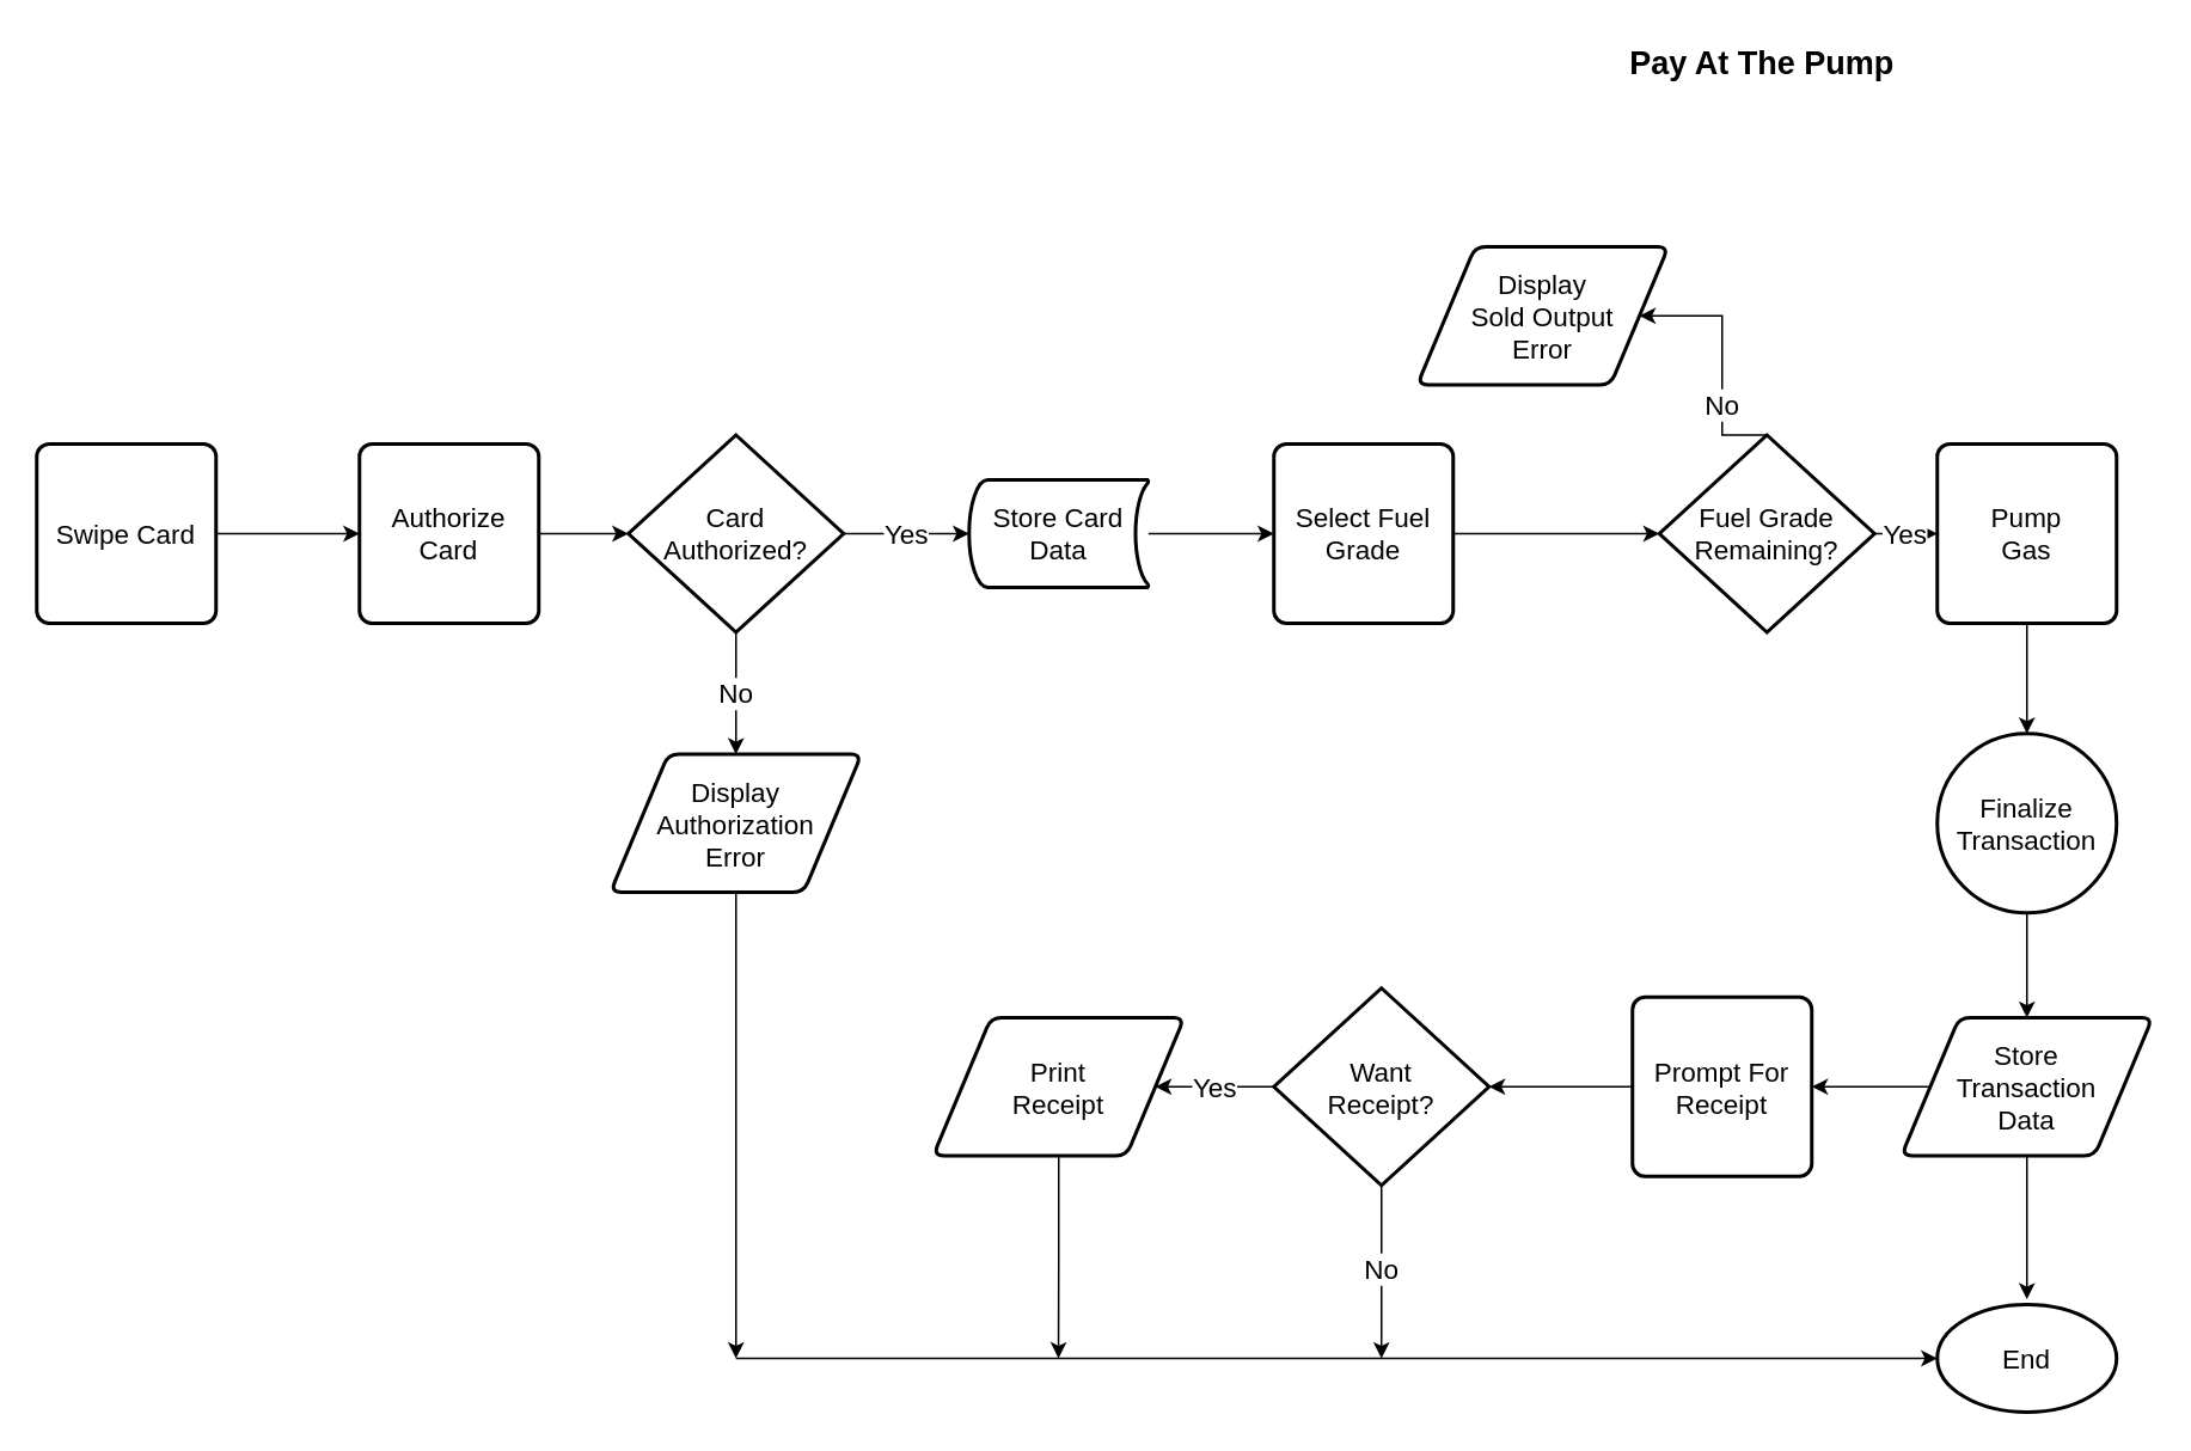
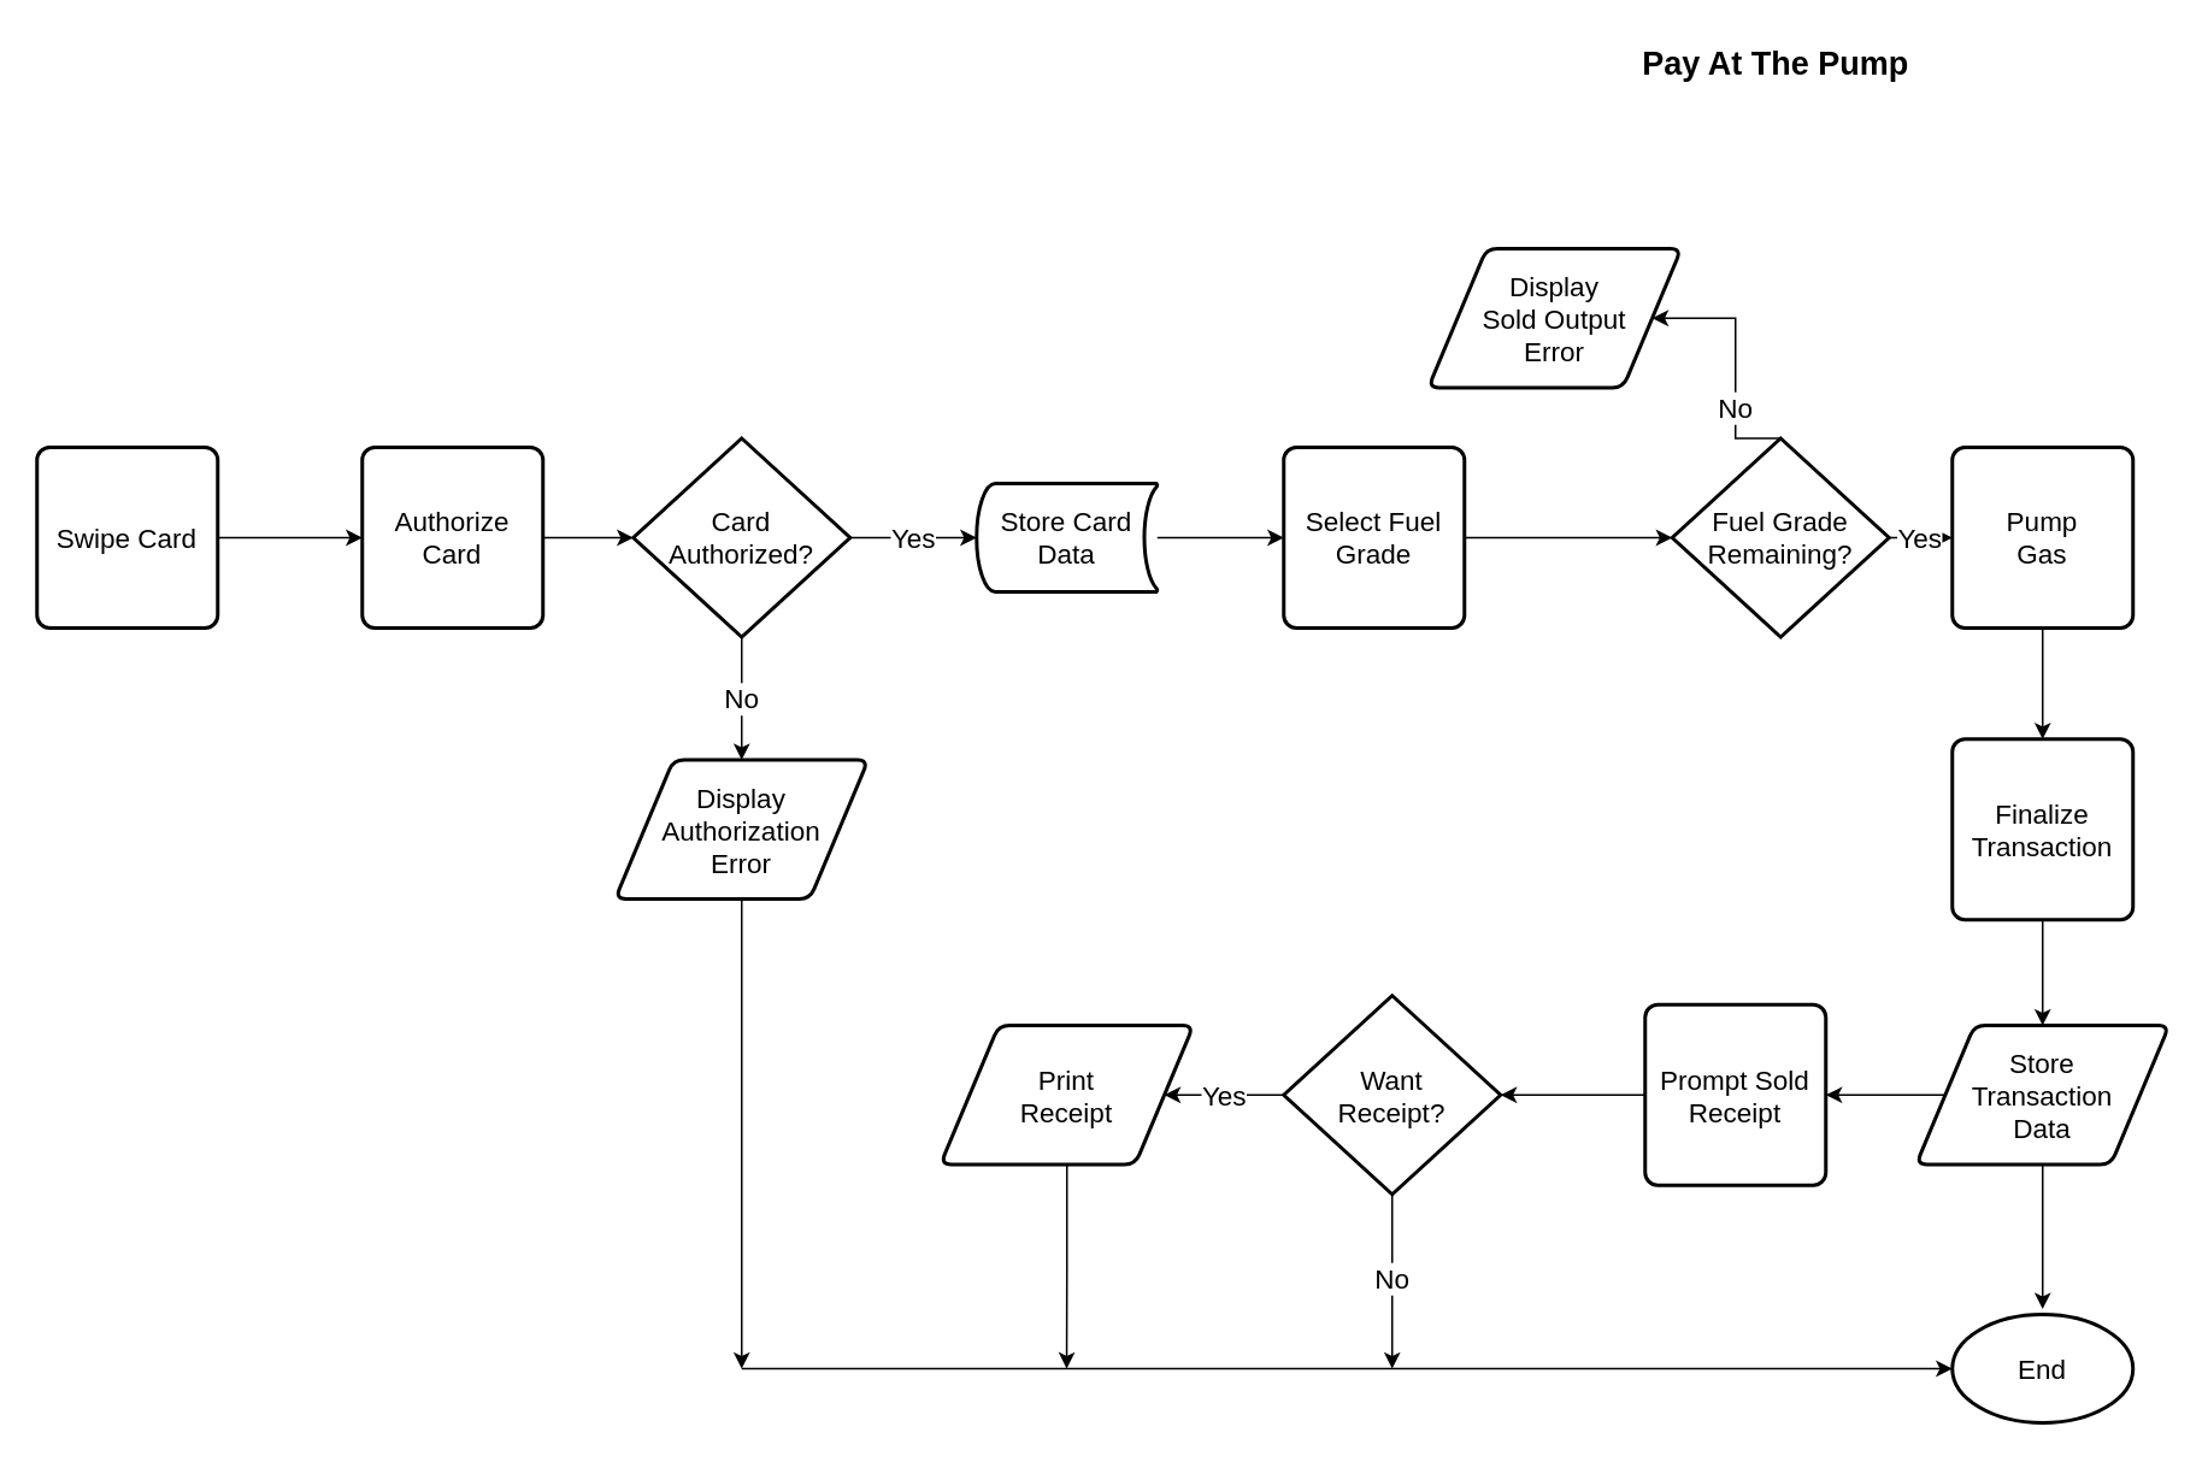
  <mxCell id="0" />
  <mxCell id="1" parent="0" />
  <mxCell id="2" value="Pay At The Pump" style="text;html=1;align=center;verticalAlign=middle;resizable=0;points=[];autosize=1;fontSize=18;fontStyle=1" vertex="1" parent="1"><mxGeometry x="902" y="20" width="160" height="30" as="geometry" /></mxCell>
  <mxCell id="3" value="" style="edgeStyle=orthogonalEdgeStyle;rounded=0;orthogonalLoop=1;jettySize=auto;html=1;endArrow=classic;endFill=1;fontSize=15;" edge="1" parent="1" source="4" target="6"><mxGeometry relative="1" as="geometry" /></mxCell>
  <mxCell id="4" value="Swipe Card" style="rounded=1;whiteSpace=wrap;html=1;absoluteArcSize=1;arcSize=14;strokeWidth=2;fontSize=15;" vertex="1" parent="1"><mxGeometry x="20" y="247" width="100" height="100" as="geometry" /></mxCell>
  <mxCell id="5" value="" style="edgeStyle=orthogonalEdgeStyle;rounded=0;orthogonalLoop=1;jettySize=auto;html=1;endArrow=classic;endFill=1;fontSize=15;" edge="1" parent="1" source="6" target="9"><mxGeometry relative="1" as="geometry" /></mxCell>
  <mxCell id="6" value="Authorize Card" style="rounded=1;whiteSpace=wrap;html=1;absoluteArcSize=1;arcSize=14;strokeWidth=2;fontSize=15;" vertex="1" parent="1"><mxGeometry x="200" y="247" width="100" height="100" as="geometry" /></mxCell>
  <mxCell id="7" value="Yes" style="edgeStyle=orthogonalEdgeStyle;rounded=0;orthogonalLoop=1;jettySize=auto;html=1;endArrow=classic;endFill=1;fontSize=15;" edge="1" parent="1" source="9" target="25"><mxGeometry relative="1" as="geometry" /></mxCell>
  <mxCell id="8" value="No" style="edgeStyle=orthogonalEdgeStyle;rounded=0;orthogonalLoop=1;jettySize=auto;html=1;endArrow=classic;endFill=1;fontSize=15;" edge="1" parent="1" source="9" target="17"><mxGeometry relative="1" as="geometry" /></mxCell>
  <mxCell id="9" value="&lt;div&gt;Card&lt;/div&gt;&lt;div&gt;Authorized?&lt;br&gt;&lt;/div&gt;" style="strokeWidth=2;html=1;shape=mxgraph.flowchart.decision;whiteSpace=wrap;fontSize=15;" vertex="1" parent="1"><mxGeometry x="350" y="242" width="120" height="110" as="geometry" /></mxCell>
  <mxCell id="10" value="Yes" style="edgeStyle=orthogonalEdgeStyle;rounded=0;orthogonalLoop=1;jettySize=auto;html=1;exitX=0;exitY=0.5;exitDx=0;exitDy=0;exitPerimeter=0;entryX=1;entryY=0.5;entryDx=0;entryDy=0;endArrow=classic;endFill=1;fontSize=15;" edge="1" parent="1" source="12" target="19"><mxGeometry relative="1" as="geometry" /></mxCell>
  <mxCell id="11" value="No" style="edgeStyle=orthogonalEdgeStyle;rounded=0;orthogonalLoop=1;jettySize=auto;html=1;exitX=0.5;exitY=1;exitDx=0;exitDy=0;exitPerimeter=0;endArrow=classic;endFill=1;fontSize=15;" edge="1" parent="1" source="12"><mxGeometry x="-0.036" relative="1" as="geometry"><mxPoint x="770" y="757" as="targetPoint" /><mxPoint y="-1" as="offset" /></mxGeometry></mxCell>
  <mxCell id="12" value="&lt;div&gt;Want&lt;/div&gt;&lt;div&gt;Receipt?&lt;br&gt;&lt;/div&gt;" style="strokeWidth=2;html=1;shape=mxgraph.flowchart.decision;whiteSpace=wrap;fontSize=15;" vertex="1" parent="1"><mxGeometry x="710" y="550.5" width="120" height="110" as="geometry" /></mxCell>
  <mxCell id="13" value="Yes" style="edgeStyle=orthogonalEdgeStyle;rounded=0;orthogonalLoop=1;jettySize=auto;html=1;endArrow=classic;endFill=1;fontSize=15;" edge="1" parent="1" source="15" target="29"><mxGeometry relative="1" as="geometry" /></mxCell>
  <mxCell id="14" value="No" style="edgeStyle=orthogonalEdgeStyle;rounded=0;orthogonalLoop=1;jettySize=auto;html=1;exitX=0.5;exitY=0;exitDx=0;exitDy=0;exitPerimeter=0;entryX=1;entryY=0.5;entryDx=0;entryDy=0;endArrow=classic;endFill=1;fontSize=15;" edge="1" parent="1" source="15" target="23"><mxGeometry x="-0.378" relative="1" as="geometry"><Array as="points"><mxPoint x="960" y="176" /></Array><mxPoint y="1" as="offset" /></mxGeometry></mxCell>
  <mxCell id="15" value="&lt;div&gt;Fuel Grade&lt;/div&gt;&lt;div&gt;Remaining?&lt;br&gt;&lt;/div&gt;" style="strokeWidth=2;html=1;shape=mxgraph.flowchart.decision;whiteSpace=wrap;fontSize=15;" vertex="1" parent="1"><mxGeometry x="925" y="242" width="120" height="110" as="geometry" /></mxCell>
  <mxCell id="16" style="edgeStyle=orthogonalEdgeStyle;rounded=0;orthogonalLoop=1;jettySize=auto;html=1;exitX=0.5;exitY=1;exitDx=0;exitDy=0;endArrow=classic;endFill=1;fontSize=15;" edge="1" parent="1" source="17"><mxGeometry relative="1" as="geometry"><mxPoint x="410" y="757" as="targetPoint" /><Array as="points"><mxPoint x="410" y="757" /></Array></mxGeometry></mxCell>
  <mxCell id="17" value="&lt;div&gt;Display&lt;/div&gt;&lt;div&gt;Authorization&lt;/div&gt;&lt;div&gt;Error&lt;br&gt;&lt;/div&gt;" style="shape=parallelogram;html=1;strokeWidth=2;perimeter=parallelogramPerimeter;whiteSpace=wrap;rounded=1;arcSize=12;size=0.23;fontSize=15;" vertex="1" parent="1"><mxGeometry x="340" y="420" width="140" height="77" as="geometry" /></mxCell>
  <mxCell id="18" style="edgeStyle=orthogonalEdgeStyle;rounded=0;orthogonalLoop=1;jettySize=auto;html=1;exitX=0.5;exitY=1;exitDx=0;exitDy=0;endArrow=classic;endFill=1;fontSize=15;" edge="1" parent="1" source="19"><mxGeometry relative="1" as="geometry"><mxPoint x="589.857" y="757" as="targetPoint" /></mxGeometry></mxCell>
  <mxCell id="19" value="&lt;div&gt;Print&lt;/div&gt;&lt;div&gt;Receipt&lt;br&gt;&lt;/div&gt;" style="shape=parallelogram;html=1;strokeWidth=2;perimeter=parallelogramPerimeter;whiteSpace=wrap;rounded=1;arcSize=12;size=0.23;fontSize=15;" vertex="1" parent="1"><mxGeometry x="520" y="567" width="140" height="77" as="geometry" /></mxCell>
  <mxCell id="20" value="" style="edgeStyle=orthogonalEdgeStyle;rounded=0;orthogonalLoop=1;jettySize=auto;html=1;endArrow=classic;endFill=1;fontSize=15;" edge="1" parent="1" source="22"><mxGeometry relative="1" as="geometry"><mxPoint x="1130" y="724" as="targetPoint" /></mxGeometry></mxCell>
  <mxCell id="21" style="edgeStyle=orthogonalEdgeStyle;rounded=0;orthogonalLoop=1;jettySize=auto;html=1;exitX=0;exitY=0.5;exitDx=0;exitDy=0;entryX=1;entryY=0.5;entryDx=0;entryDy=0;endArrow=classic;endFill=1;fontSize=15;" edge="1" parent="1" source="22" target="33"><mxGeometry relative="1" as="geometry" /></mxCell>
  <mxCell id="22" value="&lt;div&gt;Store&lt;/div&gt;&lt;div&gt;Transaction&lt;/div&gt;&lt;div&gt;Data&lt;br&gt;&lt;/div&gt;" style="shape=parallelogram;html=1;strokeWidth=2;perimeter=parallelogramPerimeter;whiteSpace=wrap;rounded=1;arcSize=12;size=0.23;fontSize=15;" vertex="1" parent="1"><mxGeometry x="1060" y="567" width="140" height="77" as="geometry" /></mxCell>
  <mxCell id="23" value="&lt;div&gt;Display&lt;/div&gt;&lt;div&gt;Sold Output&lt;br&gt;&lt;/div&gt;&lt;div&gt;Error&lt;br&gt;&lt;/div&gt;" style="shape=parallelogram;html=1;strokeWidth=2;perimeter=parallelogramPerimeter;whiteSpace=wrap;rounded=1;arcSize=12;size=0.23;fontSize=15;" vertex="1" parent="1"><mxGeometry x="790" y="137" width="140" height="77" as="geometry" /></mxCell>
  <mxCell id="24" value="" style="edgeStyle=orthogonalEdgeStyle;rounded=0;orthogonalLoop=1;jettySize=auto;html=1;endArrow=classic;endFill=1;fontSize=15;" edge="1" parent="1" source="25" target="27"><mxGeometry relative="1" as="geometry" /></mxCell>
  <mxCell id="25" value="&lt;div&gt;Store Card&lt;/div&gt;&lt;div&gt;Data&lt;br&gt;&lt;/div&gt;" style="strokeWidth=2;html=1;shape=mxgraph.flowchart.stored_data;whiteSpace=wrap;fontSize=15;" vertex="1" parent="1"><mxGeometry x="540" y="267" width="100" height="60" as="geometry" /></mxCell>
  <mxCell id="26" value="" style="edgeStyle=orthogonalEdgeStyle;rounded=0;orthogonalLoop=1;jettySize=auto;html=1;endArrow=classic;endFill=1;fontSize=15;" edge="1" parent="1" source="27" target="15"><mxGeometry relative="1" as="geometry" /></mxCell>
  <mxCell id="27" value="&lt;div&gt;Select Fuel&lt;/div&gt;&lt;div&gt;Grade&lt;br&gt;&lt;/div&gt;" style="rounded=1;whiteSpace=wrap;html=1;absoluteArcSize=1;arcSize=14;strokeWidth=2;fontSize=15;" vertex="1" parent="1"><mxGeometry x="710" y="247" width="100" height="100" as="geometry" /></mxCell>
  <mxCell id="28" value="" style="edgeStyle=orthogonalEdgeStyle;rounded=0;orthogonalLoop=1;jettySize=auto;html=1;endArrow=classic;endFill=1;fontSize=15;" edge="1" parent="1" source="29" target="31"><mxGeometry relative="1" as="geometry" /></mxCell>
  <mxCell id="29" value="&lt;div&gt;Pump&lt;/div&gt;&lt;div&gt;Gas&lt;br&gt;&lt;/div&gt;" style="rounded=1;whiteSpace=wrap;html=1;absoluteArcSize=1;arcSize=14;strokeWidth=2;fontSize=15;" vertex="1" parent="1"><mxGeometry x="1080" y="247" width="100" height="100" as="geometry" /></mxCell>
  <mxCell id="30" value="" style="edgeStyle=orthogonalEdgeStyle;rounded=0;orthogonalLoop=1;jettySize=auto;html=1;endArrow=classic;endFill=1;fontSize=15;" edge="1" parent="1" source="31" target="22"><mxGeometry relative="1" as="geometry" /></mxCell>
- <mxCell id="31" value="&lt;div&gt;Finalize&lt;/div&gt;&lt;div&gt;Transaction&lt;br&gt;&lt;/div&gt;" style="ellipse;whiteSpace=wrap;html=1;absoluteArcSize=1;arcSize=14;strokeWidth=2;fontSize=15;" vertex="1" parent="1"><mxGeometry x="1080" y="408.5" width="100" height="100" as="geometry" /></mxCell>
+ <mxCell id="31" value="&lt;div&gt;Finalize&lt;/div&gt;&lt;div&gt;Transaction&lt;br&gt;&lt;/div&gt;" style="rounded=1;whiteSpace=wrap;html=1;absoluteArcSize=1;arcSize=14;strokeWidth=2;fontSize=15;" vertex="1" parent="1"><mxGeometry x="1080" y="408.5" width="100" height="100" as="geometry" /></mxCell>
  <mxCell id="32" style="edgeStyle=orthogonalEdgeStyle;rounded=0;orthogonalLoop=1;jettySize=auto;html=1;exitX=0;exitY=0.5;exitDx=0;exitDy=0;entryX=1;entryY=0.5;entryDx=0;entryDy=0;entryPerimeter=0;endArrow=classic;endFill=1;fontSize=15;" edge="1" parent="1" source="33" target="12"><mxGeometry relative="1" as="geometry" /></mxCell>
- <mxCell id="33" value="Prompt For Receipt" style="rounded=1;whiteSpace=wrap;html=1;absoluteArcSize=1;arcSize=14;strokeWidth=2;fontSize=15;" vertex="1" parent="1"><mxGeometry x="910" y="555.5" width="100" height="100" as="geometry" /></mxCell>
+ <mxCell id="33" value="Prompt Sold Receipt" style="rounded=1;whiteSpace=wrap;html=1;absoluteArcSize=1;arcSize=14;strokeWidth=2;fontSize=15;" vertex="1" parent="1"><mxGeometry x="910" y="555.5" width="100" height="100" as="geometry" /></mxCell>
  <mxCell id="34" value="End" style="strokeWidth=2;html=1;shape=mxgraph.flowchart.start_1;whiteSpace=wrap;fontSize=15;" vertex="1" parent="1"><mxGeometry x="1080" y="727" width="100" height="60" as="geometry" /></mxCell>
  <mxCell id="35" value="" style="endArrow=classic;html=1;fontSize=15;entryX=0;entryY=0.5;entryDx=0;entryDy=0;entryPerimeter=0;endFill=1;" edge="1" parent="1" target="34"><mxGeometry width="50" height="50" relative="1" as="geometry"><mxPoint x="410" y="757" as="sourcePoint" /><mxPoint x="630" y="717" as="targetPoint" /></mxGeometry></mxCell>
